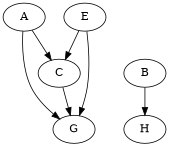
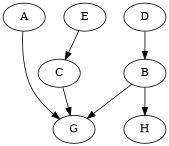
  strict digraph {
    A
    C
    G
    B
    H
+   D
    E
-   A -> C
    A -> G
    C -> G
-   E -> G
+   B -> G
    B -> H
+   D -> B
    E -> C
  }
